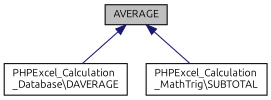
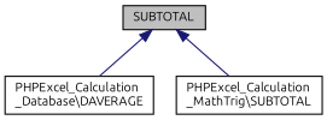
  digraph {
    rankdir=TB
    fontname=Ubuntu
    node [color=black fillcolor=white fontname=Ubuntu fontsize=10 shape=record style=filled]
    edge [color=midnightblue dir=back fontname=Ubuntu fontsize=10 labelfontname=Helvetica labelfontsize=10 style=solid]
-   n1 [fillcolor=grey75 fontcolor=black height=0.2 label=AVERAGE width=0.4]
+   n1 [fillcolor=grey75 fontcolor=black height=0.2 label=SUBTOTAL width=0.4]
    n2 [height=0.2 label="PHPExcel_Calculation\l_Database\\DAVERAGE" width=0.4]
    n3 [height=0.2 label="PHPExcel_Calculation\l_MathTrig\\SUBTOTAL" width=0.4]
    n1 -> n2
    n1 -> n3
  }
